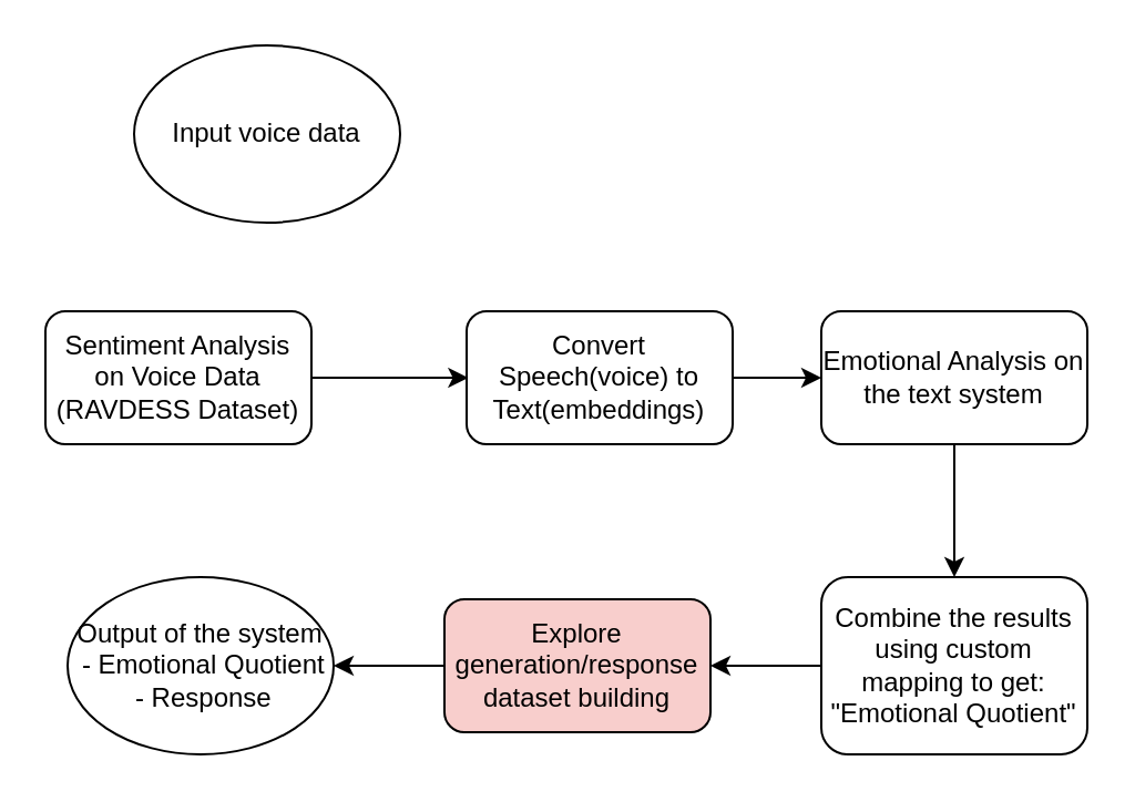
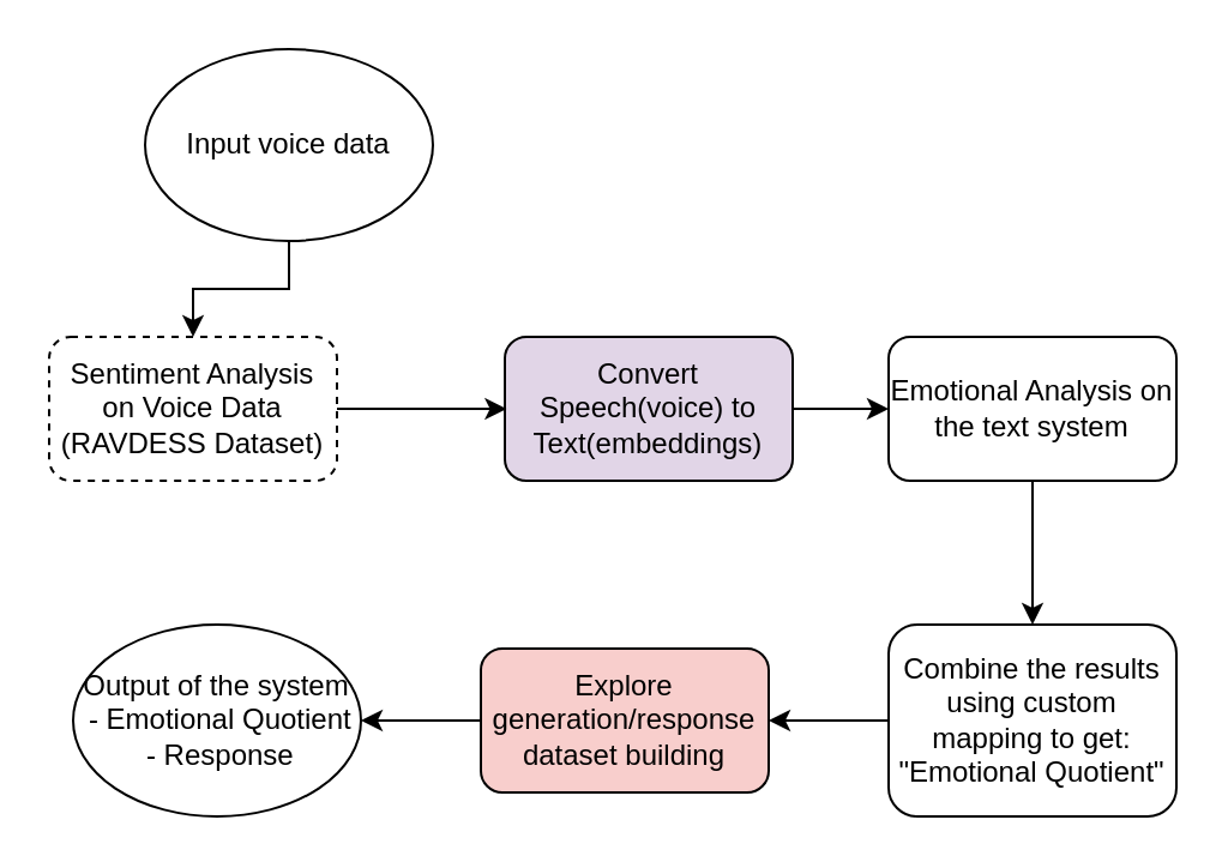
  <mxCell id="0" />
  <mxCell id="1" parent="0" />
- <mxCell id="2" value="Sentiment Analysis on Voice Data&lt;br&gt;(RAVDESS Dataset)" style="rounded=1;whiteSpace=wrap;html=1;" parent="1" vertex="1"><mxGeometry x="20" y="140" width="120" height="60" as="geometry" /></mxCell>
+ <mxCell id="2" value="Sentiment Analysis on Voice Data&lt;br&gt;(RAVDESS Dataset)" style="rounded=1;whiteSpace=wrap;html=1;dashed=1;" parent="1" vertex="1"><mxGeometry x="20" y="140" width="120" height="60" as="geometry" /></mxCell>
  <mxCell id="3" style="edgeStyle=orthogonalEdgeStyle;rounded=0;orthogonalLoop=1;jettySize=auto;html=1;" parent="1" source="4" edge="1"><mxGeometry relative="1" as="geometry"><mxPoint x="370" y="170" as="targetPoint" /></mxGeometry></mxCell>
- <mxCell id="4" value="Convert Speech(voice) to Text(embeddings)" style="rounded=1;whiteSpace=wrap;html=1;" parent="1" vertex="1"><mxGeometry x="210" y="140" width="120" height="60" as="geometry" /></mxCell>
+ <mxCell id="4" value="Convert Speech(voice) to Text(embeddings)" style="rounded=1;whiteSpace=wrap;html=1;fillColor=#e1d5e7;" parent="1" vertex="1"><mxGeometry x="210" y="140" width="120" height="60" as="geometry" /></mxCell>
  <mxCell id="5" value="" style="endArrow=classic;html=1;rounded=0;" parent="1" source="2" edge="1"><mxGeometry width="50" height="50" relative="1" as="geometry"><mxPoint x="140" y="220" as="sourcePoint" /><mxPoint x="210.711" y="170" as="targetPoint" /></mxGeometry></mxCell>
+ <mxCell id="6" style="edgeStyle=orthogonalEdgeStyle;rounded=0;orthogonalLoop=1;jettySize=auto;html=1;entryX=0.5;entryY=0;entryDx=0;entryDy=0;" parent="1" source="7" target="2" edge="1"><mxGeometry relative="1" as="geometry" /></mxCell>
  <mxCell id="7" value="Input voice data" style="ellipse;whiteSpace=wrap;html=1;" parent="1" vertex="1"><mxGeometry x="60" y="20" width="120" height="80" as="geometry" /></mxCell>
  <mxCell id="8" style="edgeStyle=orthogonalEdgeStyle;rounded=0;orthogonalLoop=1;jettySize=auto;html=1;entryX=0.5;entryY=0;entryDx=0;entryDy=0;" parent="1" source="9" target="11" edge="1"><mxGeometry relative="1" as="geometry" /></mxCell>
  <mxCell id="9" value="Emotional Analysis on the text system" style="rounded=1;whiteSpace=wrap;html=1;" parent="1" vertex="1"><mxGeometry x="370" y="140" width="120" height="60" as="geometry" /></mxCell>
  <mxCell id="10" style="edgeStyle=orthogonalEdgeStyle;rounded=0;orthogonalLoop=1;jettySize=auto;html=1;" parent="1" source="11" edge="1"><mxGeometry relative="1" as="geometry"><mxPoint x="320" y="300" as="targetPoint" /></mxGeometry></mxCell>
  <mxCell id="11" value="Combine the results using custom mapping to get:&lt;br&gt;&quot;Emotional Quotient&quot;" style="rounded=1;whiteSpace=wrap;html=1;" parent="1" vertex="1"><mxGeometry x="370" y="260" width="120" height="80" as="geometry" /></mxCell>
  <mxCell id="12" style="edgeStyle=orthogonalEdgeStyle;rounded=0;orthogonalLoop=1;jettySize=auto;html=1;" parent="1" source="13" edge="1"><mxGeometry relative="1" as="geometry"><mxPoint x="150" y="300" as="targetPoint" /></mxGeometry></mxCell>
  <mxCell id="13" value="Explore generation/response dataset building" style="rounded=1;whiteSpace=wrap;html=1;fillColor=#f8cecc;" parent="1" vertex="1"><mxGeometry x="200" y="270" width="120" height="60" as="geometry" /></mxCell>
  <mxCell id="14" value="Output of the system&lt;br&gt;&amp;nbsp;- Emotional Quotient&lt;br&gt;&amp;nbsp;- Response" style="ellipse;whiteSpace=wrap;html=1;" parent="1" vertex="1"><mxGeometry x="30" y="260" width="120" height="80" as="geometry" /></mxCell>
